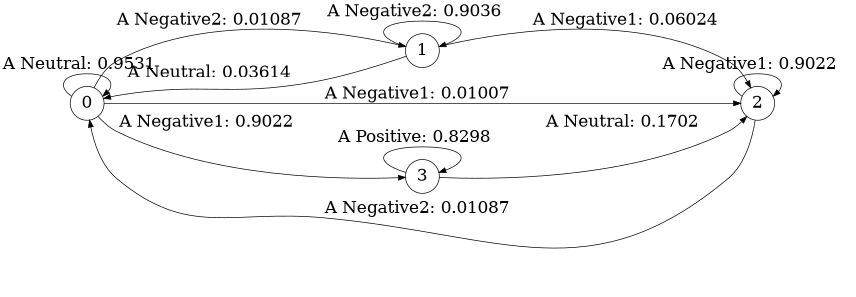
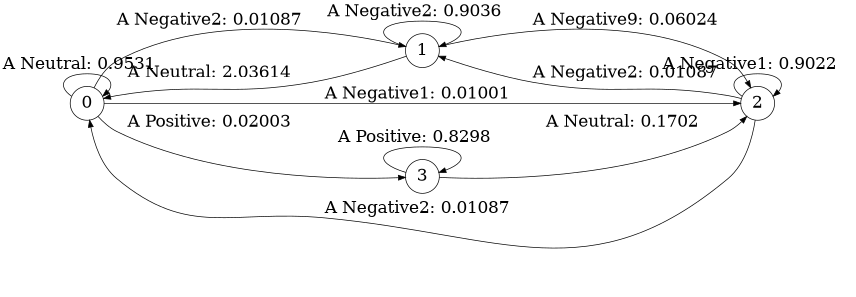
  digraph {
    rankdir=LR
    node [fontsize=24 shape=circle]
    edge [fontsize=24]
    0
    1
    2
    3
    0 -> 0 [label="A Neutral: 0.9531   "]
    0 -> 1 [label="A Negative2: 0.01087  "]
-   0 -> 2 [label="A Negative1: 0.01007  "]
-   0 -> 3 [label="A Negative1: 0.9022   "]
-   1 -> 0 [label="A Neutral: 0.03614  "]
+   0 -> 2 [label="A Negative1: 0.01001  "]
+   0 -> 3 [label="A Positive: 0.02003  "]
+   1 -> 0 [label="A Neutral: 2.03614  "]
    1 -> 1 [label="A Negative2: 0.9036   "]
-   1 -> 2 [label="A Negative1: 0.06024  "]
+   1 -> 2 [label="A Negative9: 0.06024  "]
    2 -> 0 [label="A Negative2: 0.01087  "]
+   2 -> 1 [label="A Negative2: 0.01087  "]
    2 -> 2 [label="A Negative1: 0.9022   "]
    3 -> 2 [label="A Neutral: 0.1702   "]
    3 -> 3 [label="A Positive: 0.8298   "]
  }
